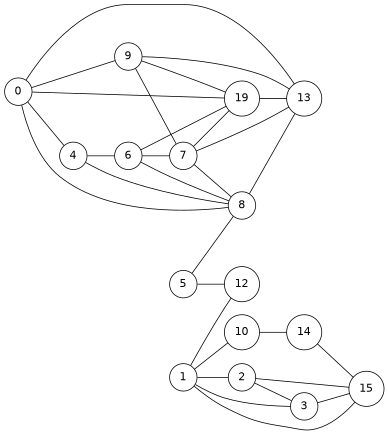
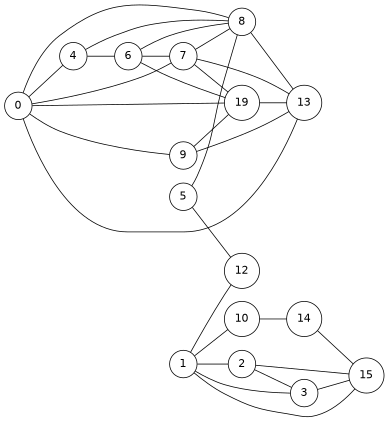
  graph {
    fontname="DejaVu Sans"
    rankdir=LR
    node [fontname="DejaVu Sans" shape=circle]
    edge [fontname="DejaVu Sans"]
    0
    4
    7
    8
    9
    n6 [label=19]
    13
    6
    1
    2
    3
    10
    12
    15
    14
    5
    0 -- 4
-   9 -- 7
+   0 -- 7
    0 -- 8
    0 -- 9
    0 -- n6
    0 -- 13
    4 -- 8
    4 -- 6
    7 -- 8
    7 -- n6
    7 -- 13
    8 -- 13
    9 -- n6
    9 -- 13
    n6 -- 13
    6 -- 7
    6 -- 8
    6 -- n6
    1 -- 2
    1 -- 3
    1 -- 10
    1 -- 12
    1 -- 15
    2 -- 3
    2 -- 15
    3 -- 15
    10 -- 14
    14 -- 15
    5 -- 8
    5 -- 12
  }
